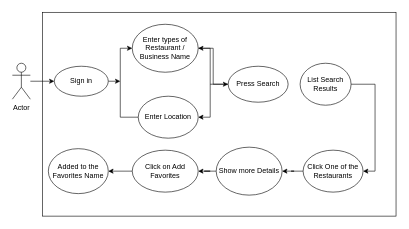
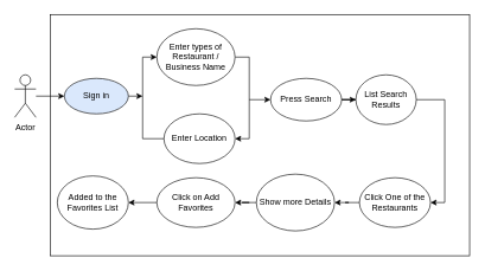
  <mxCell id="0" />
  <mxCell id="1" parent="0" />
  <mxCell id="2" value="" style="rounded=0;whiteSpace=wrap;html=1;" vertex="1" parent="1"><mxGeometry x="70" y="20" width="590" height="340" as="geometry" /></mxCell>
  <mxCell id="3" style="edgeStyle=orthogonalEdgeStyle;rounded=0;orthogonalLoop=1;jettySize=auto;html=1;entryX=0;entryY=0.5;entryDx=0;entryDy=0;" edge="1" parent="1" source="4" target="6"><mxGeometry relative="1" as="geometry" /></mxCell>
  <mxCell id="4" value="Actor" style="shape=umlActor;verticalLabelPosition=bottom;verticalAlign=top;html=1;outlineConnect=0;" vertex="1" parent="1"><mxGeometry x="20" y="105" width="30" height="60" as="geometry" /></mxCell>
  <mxCell id="5" style="edgeStyle=orthogonalEdgeStyle;rounded=0;orthogonalLoop=1;jettySize=auto;html=1;" edge="1" parent="1" source="6"><mxGeometry relative="1" as="geometry"><mxPoint x="200" y="135" as="targetPoint" /></mxGeometry></mxCell>
- <mxCell id="6" value="Sign in" style="ellipse;whiteSpace=wrap;html=1;" vertex="1" parent="1"><mxGeometry x="90" y="110" width="90" height="50" as="geometry" /></mxCell>
+ <mxCell id="6" value="Sign in" style="ellipse;whiteSpace=wrap;html=1;fillColor=#dae8fc;" vertex="1" parent="1"><mxGeometry x="90" y="110" width="90" height="50" as="geometry" /></mxCell>
  <mxCell id="7" style="edgeStyle=orthogonalEdgeStyle;rounded=0;orthogonalLoop=1;jettySize=auto;html=1;exitX=1;exitY=0.5;exitDx=0;exitDy=0;entryX=1;entryY=0.5;entryDx=0;entryDy=0;" edge="1" parent="1" source="8" target="10"><mxGeometry relative="1" as="geometry" /></mxCell>
  <mxCell id="8" value="Enter types of Restaurant / Business Name" style="ellipse;whiteSpace=wrap;html=1;" vertex="1" parent="1"><mxGeometry x="220" y="40" width="110" height="80" as="geometry" /></mxCell>
  <mxCell id="9" style="edgeStyle=orthogonalEdgeStyle;rounded=0;orthogonalLoop=1;jettySize=auto;html=1;entryX=0;entryY=0.5;entryDx=0;entryDy=0;exitX=0;exitY=0.5;exitDx=0;exitDy=0;" edge="1" parent="1" source="10" target="8"><mxGeometry relative="1" as="geometry" /></mxCell>
  <mxCell id="10" value="Enter Location" style="ellipse;whiteSpace=wrap;html=1;" vertex="1" parent="1"><mxGeometry x="230" y="160" width="100" height="70" as="geometry" /></mxCell>
- <mxCell id="11" style="edgeStyle=orthogonalEdgeStyle;rounded=0;orthogonalLoop=1;jettySize=auto;html=1;" edge="1" parent="1" source="12" target="8"><mxGeometry relative="1" as="geometry" /></mxCell>
+ <mxCell id="11" style="edgeStyle=orthogonalEdgeStyle;rounded=0;orthogonalLoop=1;jettySize=auto;html=1;entryX=0;entryY=0.5;entryDx=0;entryDy=0;" edge="1" parent="1" source="12" target="14"><mxGeometry relative="1" as="geometry" /></mxCell>
  <mxCell id="12" value="Press Search" style="ellipse;whiteSpace=wrap;html=1;" vertex="1" parent="1"><mxGeometry x="380" y="110" width="100" height="60" as="geometry" /></mxCell>
  <mxCell id="13" style="edgeStyle=orthogonalEdgeStyle;rounded=0;orthogonalLoop=1;jettySize=auto;html=1;entryX=1;entryY=0.5;entryDx=0;entryDy=0;exitX=1;exitY=0.5;exitDx=0;exitDy=0;" edge="1" parent="1" source="14" target="16"><mxGeometry relative="1" as="geometry" /></mxCell>
  <mxCell id="14" value="List Search Results" style="ellipse;whiteSpace=wrap;html=1;" vertex="1" parent="1"><mxGeometry x="500" y="105" width="85" height="70" as="geometry" /></mxCell>
  <mxCell id="15" style="edgeStyle=orthogonalEdgeStyle;rounded=0;orthogonalLoop=1;jettySize=auto;html=1;entryX=1;entryY=0.5;entryDx=0;entryDy=0;" edge="1" parent="1" source="16" target="18"><mxGeometry relative="1" as="geometry" /></mxCell>
  <mxCell id="16" value="Click One of the Restaurants" style="ellipse;whiteSpace=wrap;html=1;" vertex="1" parent="1"><mxGeometry x="505" y="250" width="100" height="70" as="geometry" /></mxCell>
  <mxCell id="17" style="edgeStyle=orthogonalEdgeStyle;rounded=0;orthogonalLoop=1;jettySize=auto;html=1;entryX=1;entryY=0.5;entryDx=0;entryDy=0;" edge="1" parent="1" source="18" target="20"><mxGeometry relative="1" as="geometry" /></mxCell>
  <mxCell id="18" value="Show more Details" style="ellipse;whiteSpace=wrap;html=1;" vertex="1" parent="1"><mxGeometry x="360" y="245" width="110" height="80" as="geometry" /></mxCell>
  <mxCell id="19" style="edgeStyle=orthogonalEdgeStyle;rounded=0;orthogonalLoop=1;jettySize=auto;html=1;entryX=1;entryY=0.5;entryDx=0;entryDy=0;" edge="1" parent="1" source="20" target="21"><mxGeometry relative="1" as="geometry" /></mxCell>
  <mxCell id="20" value="Click on Add Favorites" style="ellipse;whiteSpace=wrap;html=1;" vertex="1" parent="1"><mxGeometry x="220" y="250" width="110" height="70" as="geometry" /></mxCell>
- <mxCell id="21" value="Added to the Favorites Name" style="ellipse;whiteSpace=wrap;html=1;" vertex="1" parent="1"><mxGeometry x="80" y="247.5" width="100" height="75" as="geometry" /></mxCell>
+ <mxCell id="21" value="Added to the Favorites List" style="ellipse;whiteSpace=wrap;html=1;" vertex="1" parent="1"><mxGeometry x="80" y="247.5" width="100" height="75" as="geometry" /></mxCell>
  <mxCell id="22" value="" style="endArrow=classic;html=1;entryX=0;entryY=0.5;entryDx=0;entryDy=0;" edge="1" parent="1" target="12"><mxGeometry width="50" height="50" relative="1" as="geometry"><mxPoint x="350" y="140" as="sourcePoint" /><mxPoint x="390" y="50" as="targetPoint" /></mxGeometry></mxCell>
